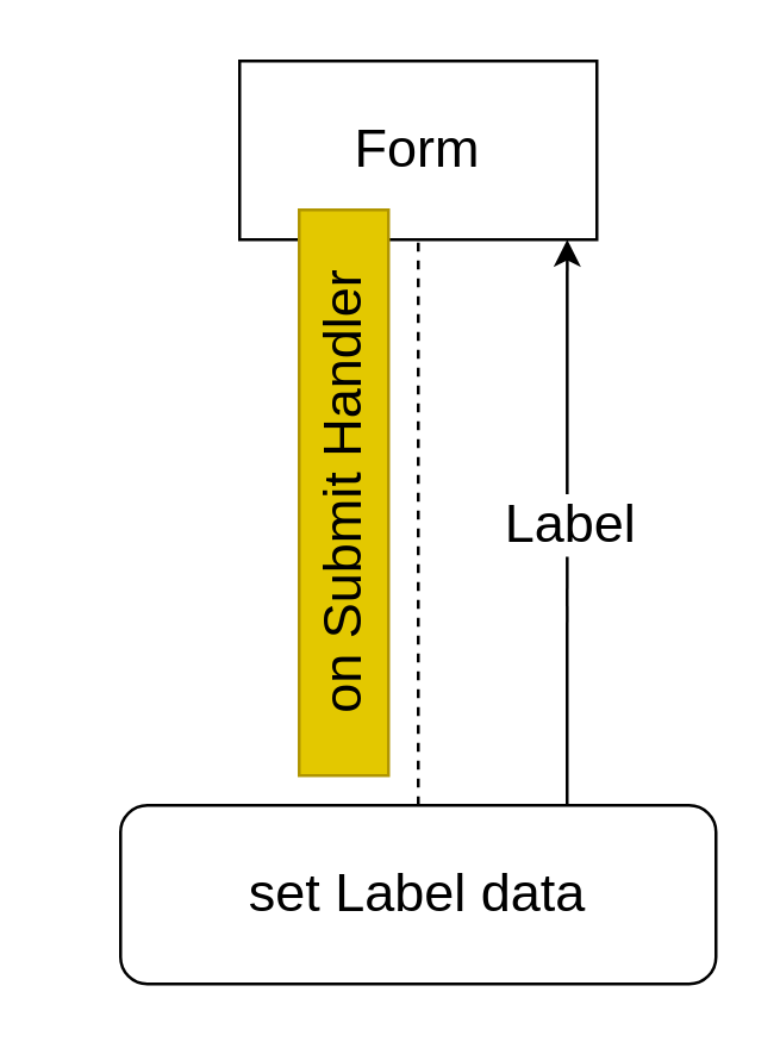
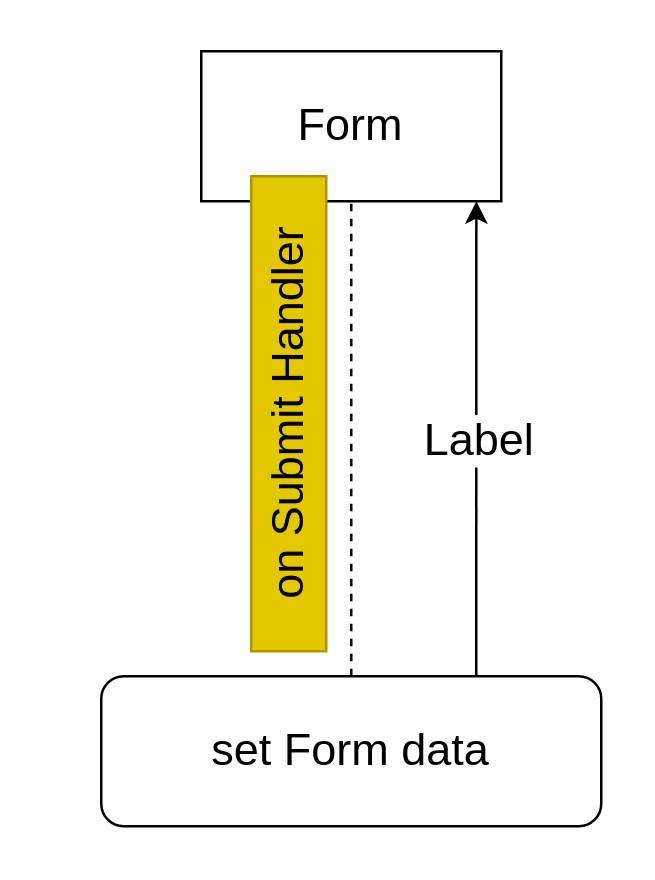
  <mxCell id="0" />
  <mxCell id="1" parent="0" />
  <mxCell id="2" value="&lt;font style=&quot;font-size: 18px&quot;&gt;Form&lt;/font&gt;" style="rounded=0;whiteSpace=wrap;html=1;" vertex="1" parent="1"><mxGeometry x="80" y="20" width="120" height="60" as="geometry" /></mxCell>
  <mxCell id="3" value="" style="endArrow=none;dashed=1;html=1;fontSize=18;entryX=0.5;entryY=1;entryDx=0;entryDy=0;exitX=0.5;exitY=0;exitDx=0;exitDy=0;" edge="1" parent="1" source="4" target="2"><mxGeometry width="50" height="50" relative="1" as="geometry"><mxPoint x="140" y="150" as="sourcePoint" /><mxPoint x="200" y="250" as="targetPoint" /></mxGeometry></mxCell>
- <mxCell id="4" value="set Label data" style="rounded=1;whiteSpace=wrap;html=1;fontSize=18;" vertex="1" parent="1"><mxGeometry x="40" y="270" width="200" height="60" as="geometry" /></mxCell>
+ <mxCell id="4" value="set Form data" style="rounded=1;whiteSpace=wrap;html=1;fontSize=18;" vertex="1" parent="1"><mxGeometry x="40" y="270" width="200" height="60" as="geometry" /></mxCell>
  <mxCell id="5" value="on Submit Handler" style="text;html=1;strokeColor=#B09500;fillColor=#e3c800;align=center;verticalAlign=middle;whiteSpace=wrap;rounded=0;fontSize=18;rotation=-90;fontColor=#000000;" vertex="1" parent="1"><mxGeometry x="20" y="150" width="190" height="30" as="geometry" /></mxCell>
  <mxCell id="6" value="" style="endArrow=classic;html=1;fontSize=18;entryX=0.917;entryY=1;entryDx=0;entryDy=0;exitX=0.75;exitY=0;exitDx=0;exitDy=0;entryPerimeter=0;" edge="1" parent="1" source="4" target="2"><mxGeometry relative="1" as="geometry"><mxPoint x="100" y="180" as="sourcePoint" /><mxPoint x="200" y="180" as="targetPoint" /></mxGeometry></mxCell>
  <mxCell id="7" value="Label" style="edgeLabel;resizable=0;html=1;align=center;verticalAlign=middle;fontSize=18;" connectable="0" vertex="1" parent="6"><mxGeometry relative="1" as="geometry" /></mxCell>
